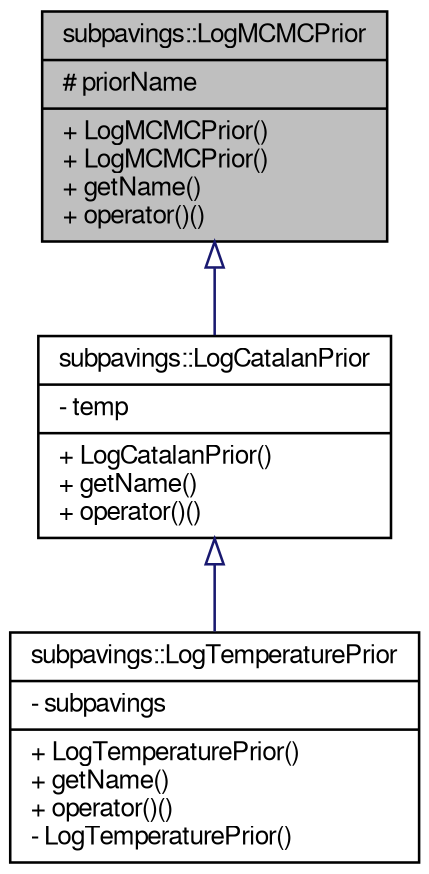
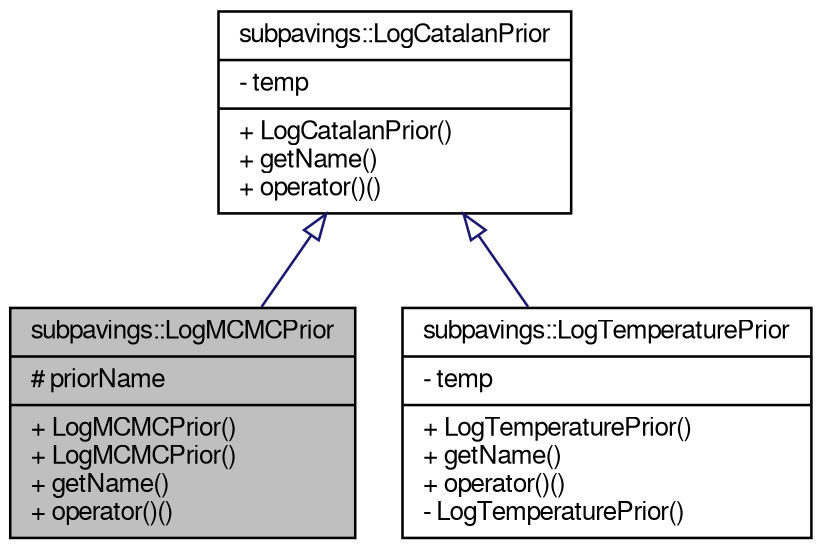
  digraph {
    node [color=black fillcolor=white fontname=FreeSans fontsize=10 shape=record style=filled]
    edge [arrowtail=onormal color=midnightblue dir=back fontname=FreeSans fontsize=10 labelfontname=FreeSans labelfontsize=10 style=solid]
    n1 [fillcolor=grey75 fontcolor=black height=0.2 label="{subpavings::LogMCMCPrior\n|# priorName\l|+ LogMCMCPrior()\l+ LogMCMCPrior()\l+ getName()\l+ operator()()\l}" width=0.4]
    n2 [height=0.2 label="{subpavings::LogCatalanPrior\n|- temp\l|+ LogCatalanPrior()\l+ getName()\l+ operator()()\l}" width=0.4]
-   n3 [height=0.2 label="{subpavings::LogTemperaturePrior\n|- subpavings\l|+ LogTemperaturePrior()\l+ getName()\l+ operator()()\l- LogTemperaturePrior()\l}" width=0.4]
-   n1 -> n2
+   n3 [height=0.2 label="{subpavings::LogTemperaturePrior\n|- temp\l|+ LogTemperaturePrior()\l+ getName()\l+ operator()()\l- LogTemperaturePrior()\l}" width=0.4]
+   n2 -> n1
    n2 -> n3
  }
